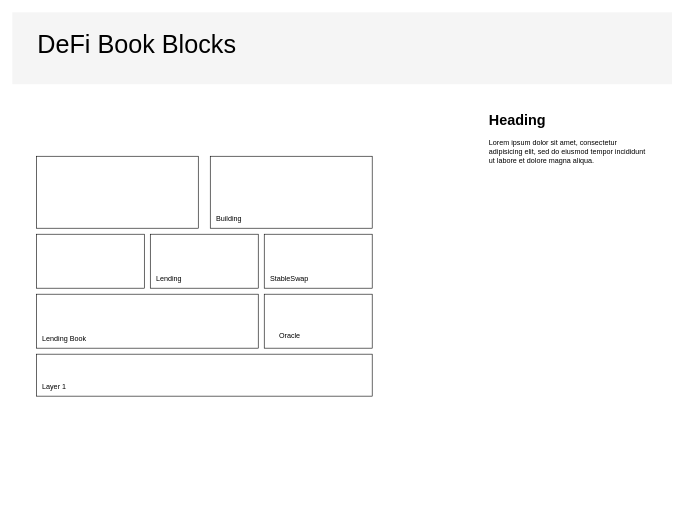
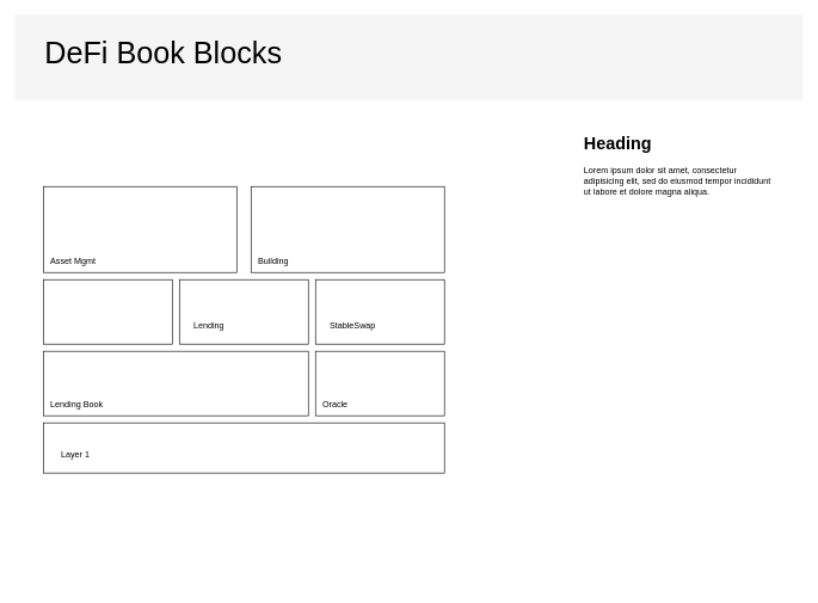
  <mxCell id="0" />
  <mxCell id="1" parent="0" />
  <mxCell id="2" value="" style="rounded=0;whiteSpace=wrap;html=1;" vertex="1" parent="1"><mxGeometry x="250" y="390" width="180" height="90" as="geometry" /></mxCell>
  <mxCell id="3" value="" style="rounded=0;whiteSpace=wrap;html=1;" vertex="1" parent="1"><mxGeometry x="60" y="590" width="560" height="70" as="geometry" /></mxCell>
  <mxCell id="4" value="" style="rounded=0;whiteSpace=wrap;html=1;" vertex="1" parent="1"><mxGeometry x="60" y="490" width="370" height="90" as="geometry" /></mxCell>
  <mxCell id="5" value="" style="rounded=0;whiteSpace=wrap;html=1;" vertex="1" parent="1"><mxGeometry x="440" y="490" width="180" height="90" as="geometry" /></mxCell>
  <mxCell id="6" value="" style="rounded=0;whiteSpace=wrap;html=1;" vertex="1" parent="1"><mxGeometry x="60" y="390" width="180" height="90" as="geometry" /></mxCell>
  <mxCell id="7" value="" style="rounded=0;whiteSpace=wrap;html=1;" vertex="1" parent="1"><mxGeometry x="60" y="260" width="270" height="120" as="geometry" /></mxCell>
  <mxCell id="8" value="" style="rounded=0;whiteSpace=wrap;html=1;fillColor=#f5f5f5;fontColor=#333333;strokeColor=none;" vertex="1" parent="1"><mxGeometry width="1100" height="120" as="geometry" x="20" y="20" /></mxCell>
  <mxCell id="9" value="&lt;h1&gt;Heading&lt;/h1&gt;&lt;p&gt;Lorem ipsum dolor sit amet, consectetur adipisicing elit, sed do eiusmod tempor incididunt ut labore et dolore magna aliqua.&lt;/p&gt;" style="text;html=1;strokeColor=none;fillColor=none;spacing=5;spacingTop=-20;whiteSpace=wrap;overflow=hidden;rounded=0;" vertex="1" parent="1"><mxGeometry x="810" y="180" width="280" height="640" as="geometry" /></mxCell>
  <mxCell id="10" value="DeFi Book Blocks" style="text;html=1;strokeColor=none;fillColor=none;align=left;verticalAlign=middle;whiteSpace=wrap;rounded=0;fontSize=42;" vertex="1" parent="1"><mxGeometry x="60" y="60" width="400" height="30" as="geometry" /></mxCell>
- <mxCell id="11" value="Layer 1" style="text;html=1;strokeColor=none;fillColor=none;align=left;verticalAlign=middle;whiteSpace=wrap;rounded=0;fontSize=12;spacingLeft=8;" vertex="1" parent="1"><mxGeometry x="60" y="630" width="80" height="30" as="geometry" /></mxCell>
+ <mxCell id="11" value="Layer 1" style="text;html=1;strokeColor=none;fillColor=none;align=left;verticalAlign=middle;whiteSpace=wrap;rounded=0;fontSize=12;spacingLeft=8;" vertex="1" parent="1"><mxGeometry x="75" y="620" width="80" height="30" as="geometry" /></mxCell>
  <mxCell id="12" value="Lending Book" style="text;html=1;strokeColor=none;fillColor=none;align=left;verticalAlign=middle;whiteSpace=wrap;rounded=0;fontSize=12;spacingLeft=8;" vertex="1" parent="1"><mxGeometry x="60" y="550" width="120" height="30" as="geometry" /></mxCell>
- <mxCell id="13" value="Oracle" style="text;html=1;strokeColor=none;fillColor=none;align=left;verticalAlign=middle;whiteSpace=wrap;rounded=0;fontSize=12;spacingLeft=8;" vertex="1" parent="1"><mxGeometry x="455" y="545" width="80" height="30" as="geometry" /></mxCell>
- <mxCell id="14" value="Lending" style="text;html=1;strokeColor=none;fillColor=none;align=left;verticalAlign=middle;whiteSpace=wrap;rounded=0;fontSize=12;spacingLeft=8;" vertex="1" parent="1"><mxGeometry x="250" y="450" width="80" height="30" as="geometry" /></mxCell>
+ <mxCell id="13" value="Oracle" style="text;html=1;strokeColor=none;fillColor=none;align=left;verticalAlign=middle;whiteSpace=wrap;rounded=0;fontSize=12;spacingLeft=8;" vertex="1" parent="1"><mxGeometry x="440" y="550" width="80" height="30" as="geometry" /></mxCell>
+ <mxCell id="14" value="Lending" style="text;html=1;strokeColor=none;fillColor=none;align=left;verticalAlign=middle;whiteSpace=wrap;rounded=0;fontSize=12;spacingLeft=8;" vertex="1" parent="1"><mxGeometry x="260" y="440" width="80" height="30" as="geometry" /></mxCell>
  <mxCell id="15" value="" style="rounded=0;whiteSpace=wrap;html=1;" vertex="1" parent="1"><mxGeometry x="440" y="390" width="180" height="90" as="geometry" /></mxCell>
- <mxCell id="16" value="StableSwap" style="text;html=1;strokeColor=none;fillColor=none;align=left;verticalAlign=middle;whiteSpace=wrap;rounded=0;fontSize=12;spacingLeft=8;" vertex="1" parent="1"><mxGeometry x="440" y="450" width="80" height="30" as="geometry" /></mxCell>
+ <mxCell id="16" value="StableSwap" style="text;html=1;strokeColor=none;fillColor=none;align=left;verticalAlign=middle;whiteSpace=wrap;rounded=0;fontSize=12;spacingLeft=8;" vertex="1" parent="1"><mxGeometry x="450" y="440" width="80" height="30" as="geometry" /></mxCell>
  <mxCell id="17" value="" style="rounded=0;whiteSpace=wrap;html=1;" vertex="1" parent="1"><mxGeometry x="350" y="260" width="270" height="120" as="geometry" /></mxCell>
+ <mxCell id="18" value="Asset Mgmt" style="text;html=1;strokeColor=none;fillColor=none;align=left;verticalAlign=middle;whiteSpace=wrap;rounded=0;fontSize=12;spacingLeft=8;" vertex="1" parent="1"><mxGeometry x="60" y="350" width="80" height="30" as="geometry" /></mxCell>
  <mxCell id="19" value="Building" style="text;html=1;strokeColor=none;fillColor=none;align=left;verticalAlign=middle;whiteSpace=wrap;rounded=0;fontSize=12;spacingLeft=8;" vertex="1" parent="1"><mxGeometry x="350" y="350" width="80" height="30" as="geometry" /></mxCell>
